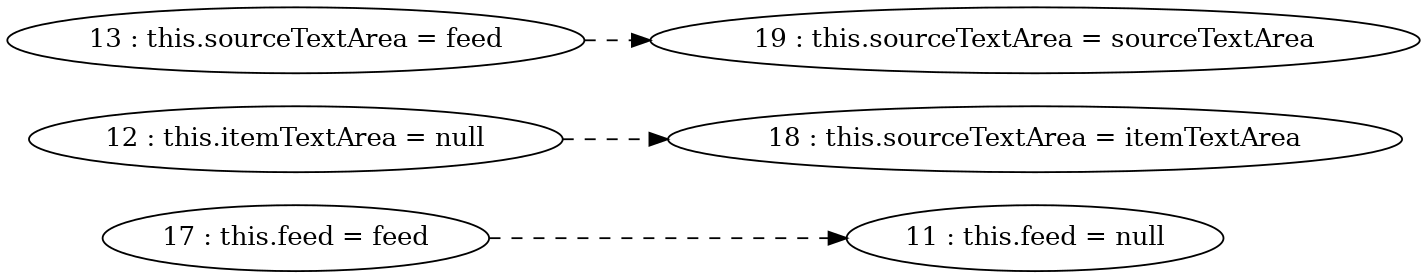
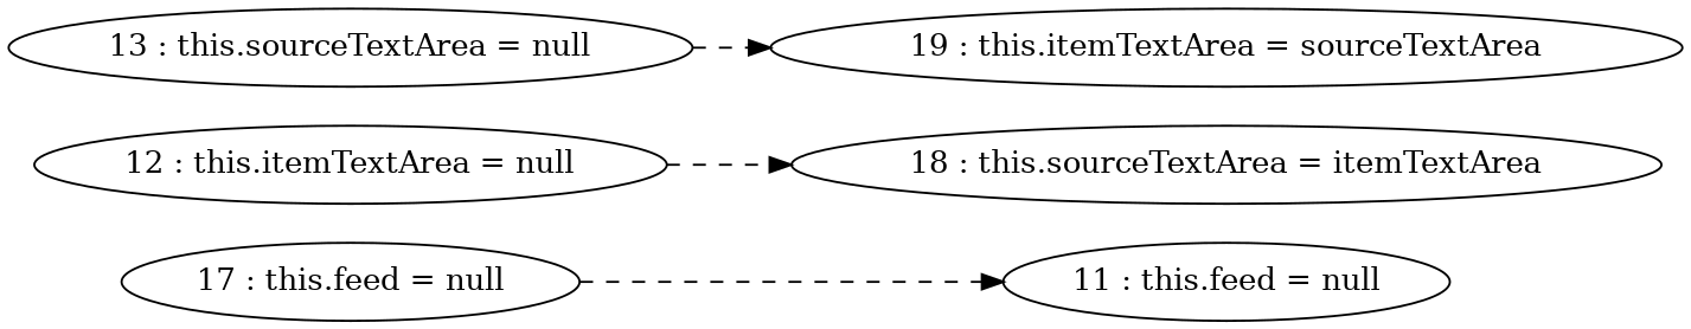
  digraph {
    rankdir=LR
    edge [style=dashed]
-   "17 : this.feed = feed"
+   "17 : this.feed = feed" [label="17 : this.feed = null"]
    "11 : this.feed = null"
    n3 [label="18 : this.sourceTextArea = itemTextArea"]
    "12 : this.itemTextArea = null"
-   "13 : this.sourceTextArea = null" [label="13 : this.sourceTextArea = feed"]
-   "19 : this.sourceTextArea = sourceTextArea"
+   "13 : this.sourceTextArea = null"
+   "19 : this.sourceTextArea = sourceTextArea" [label="19 : this.itemTextArea = sourceTextArea"]
    "17 : this.feed = feed" -> "11 : this.feed = null"
    "12 : this.itemTextArea = null" -> n3
    "13 : this.sourceTextArea = null" -> "19 : this.sourceTextArea = sourceTextArea"
  }
